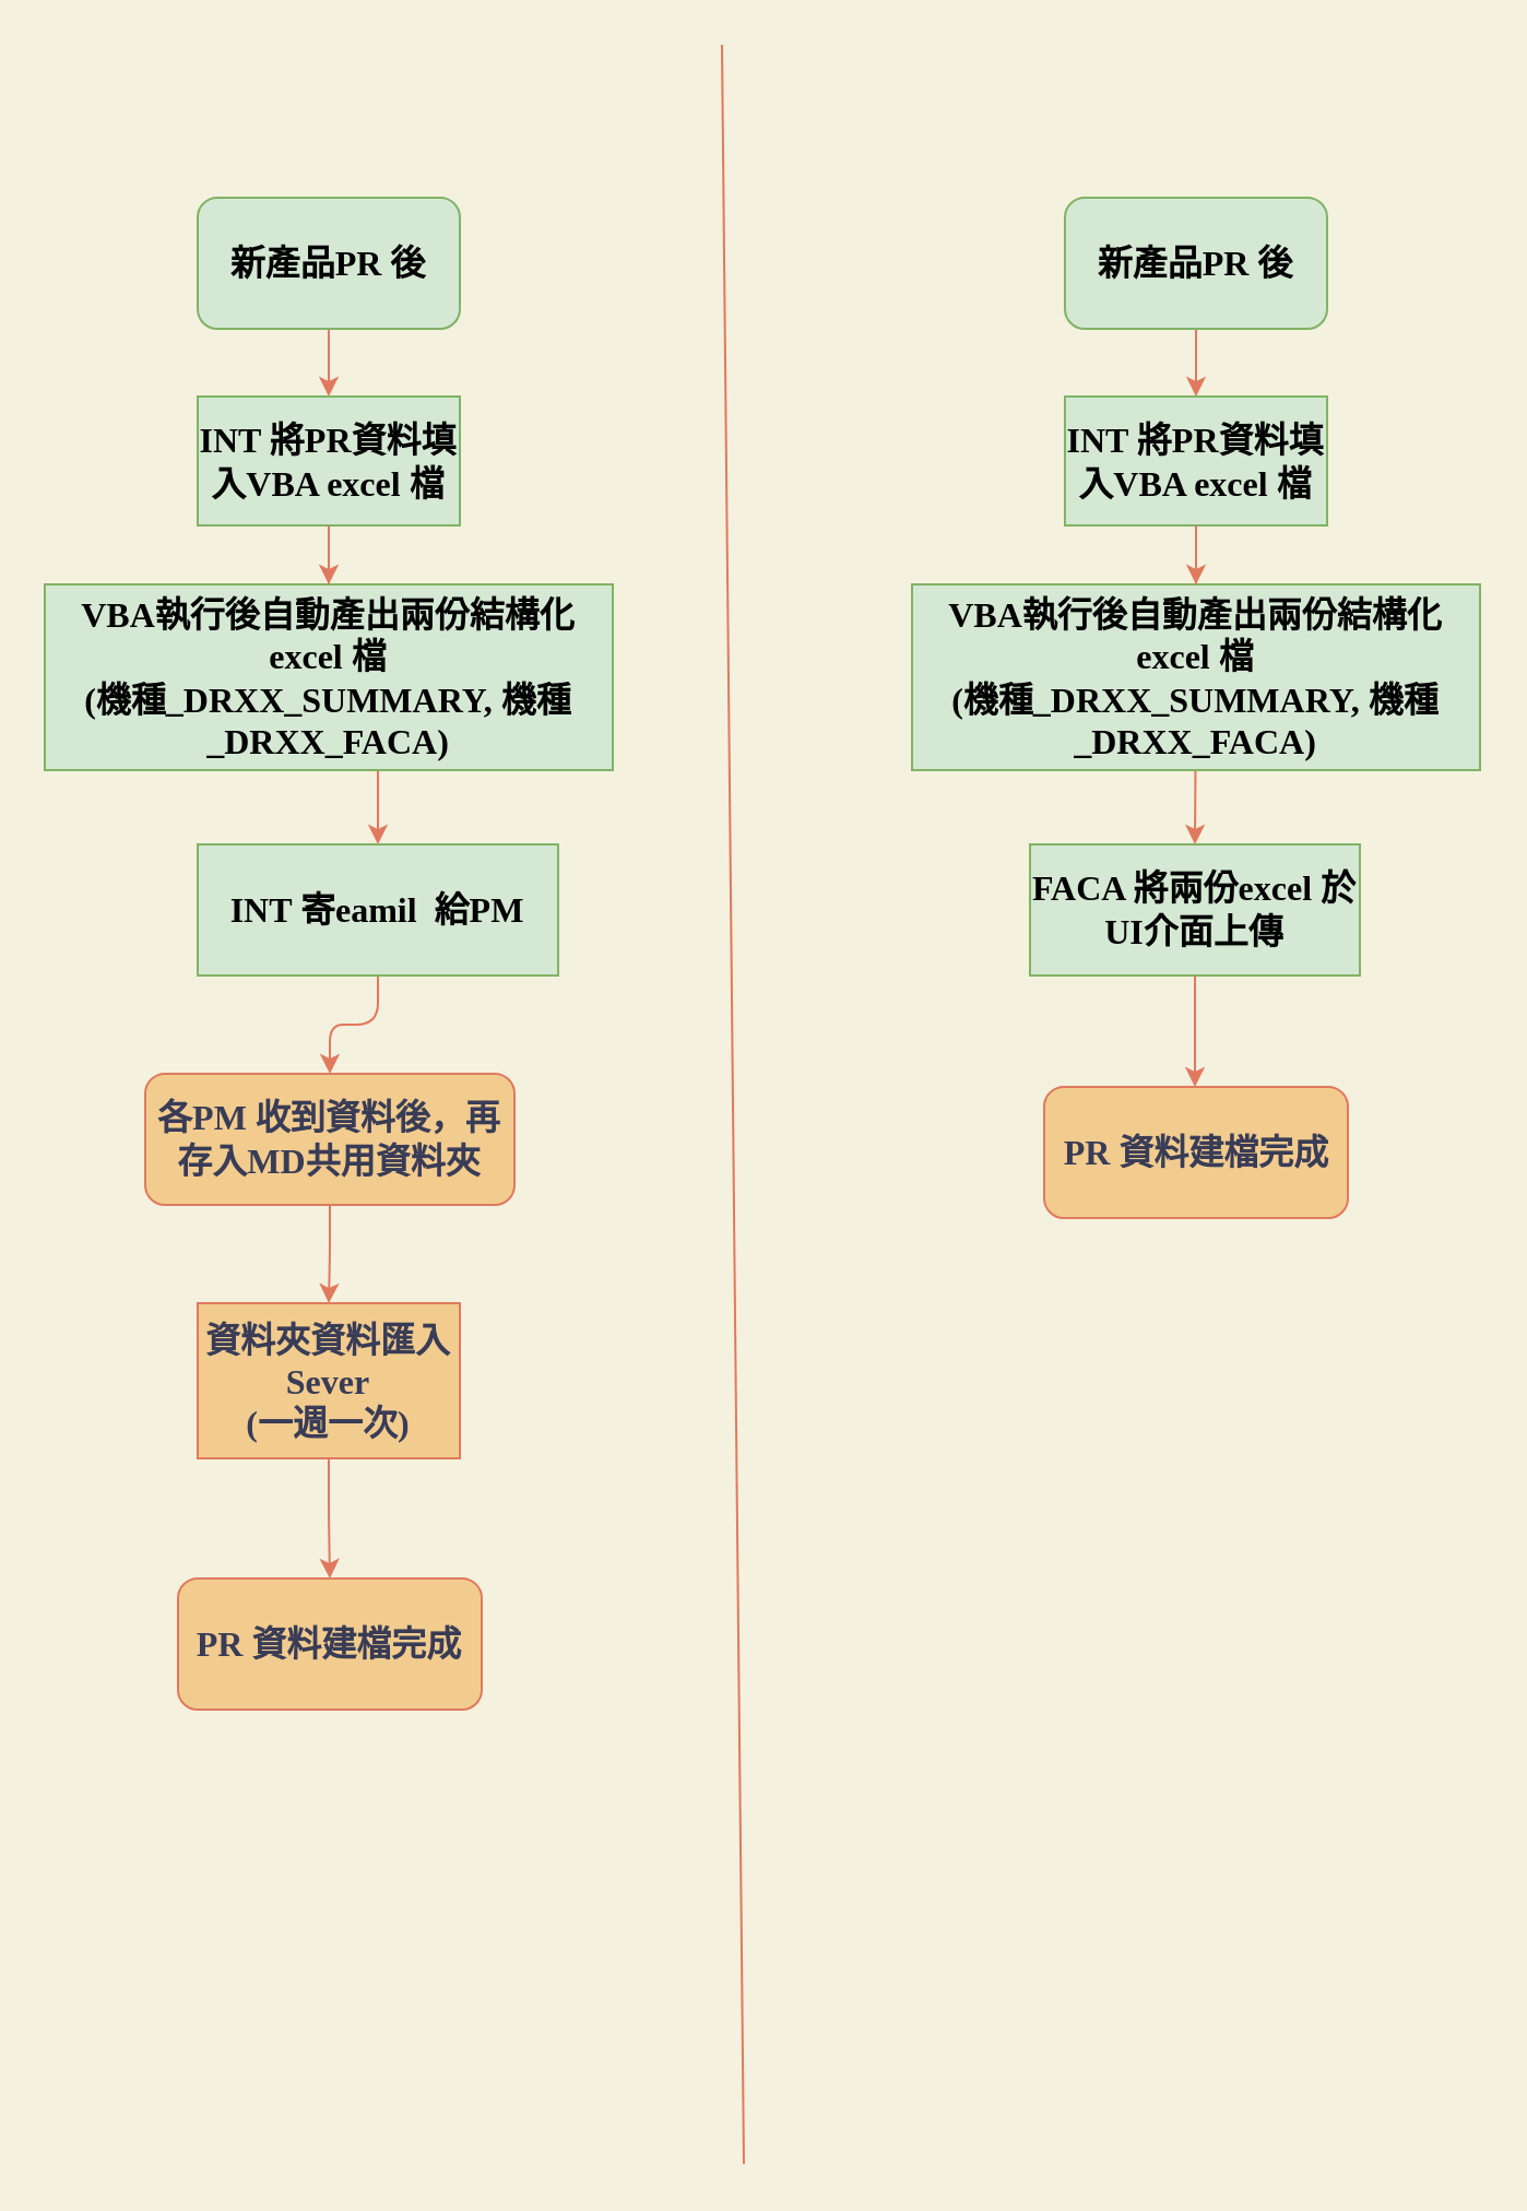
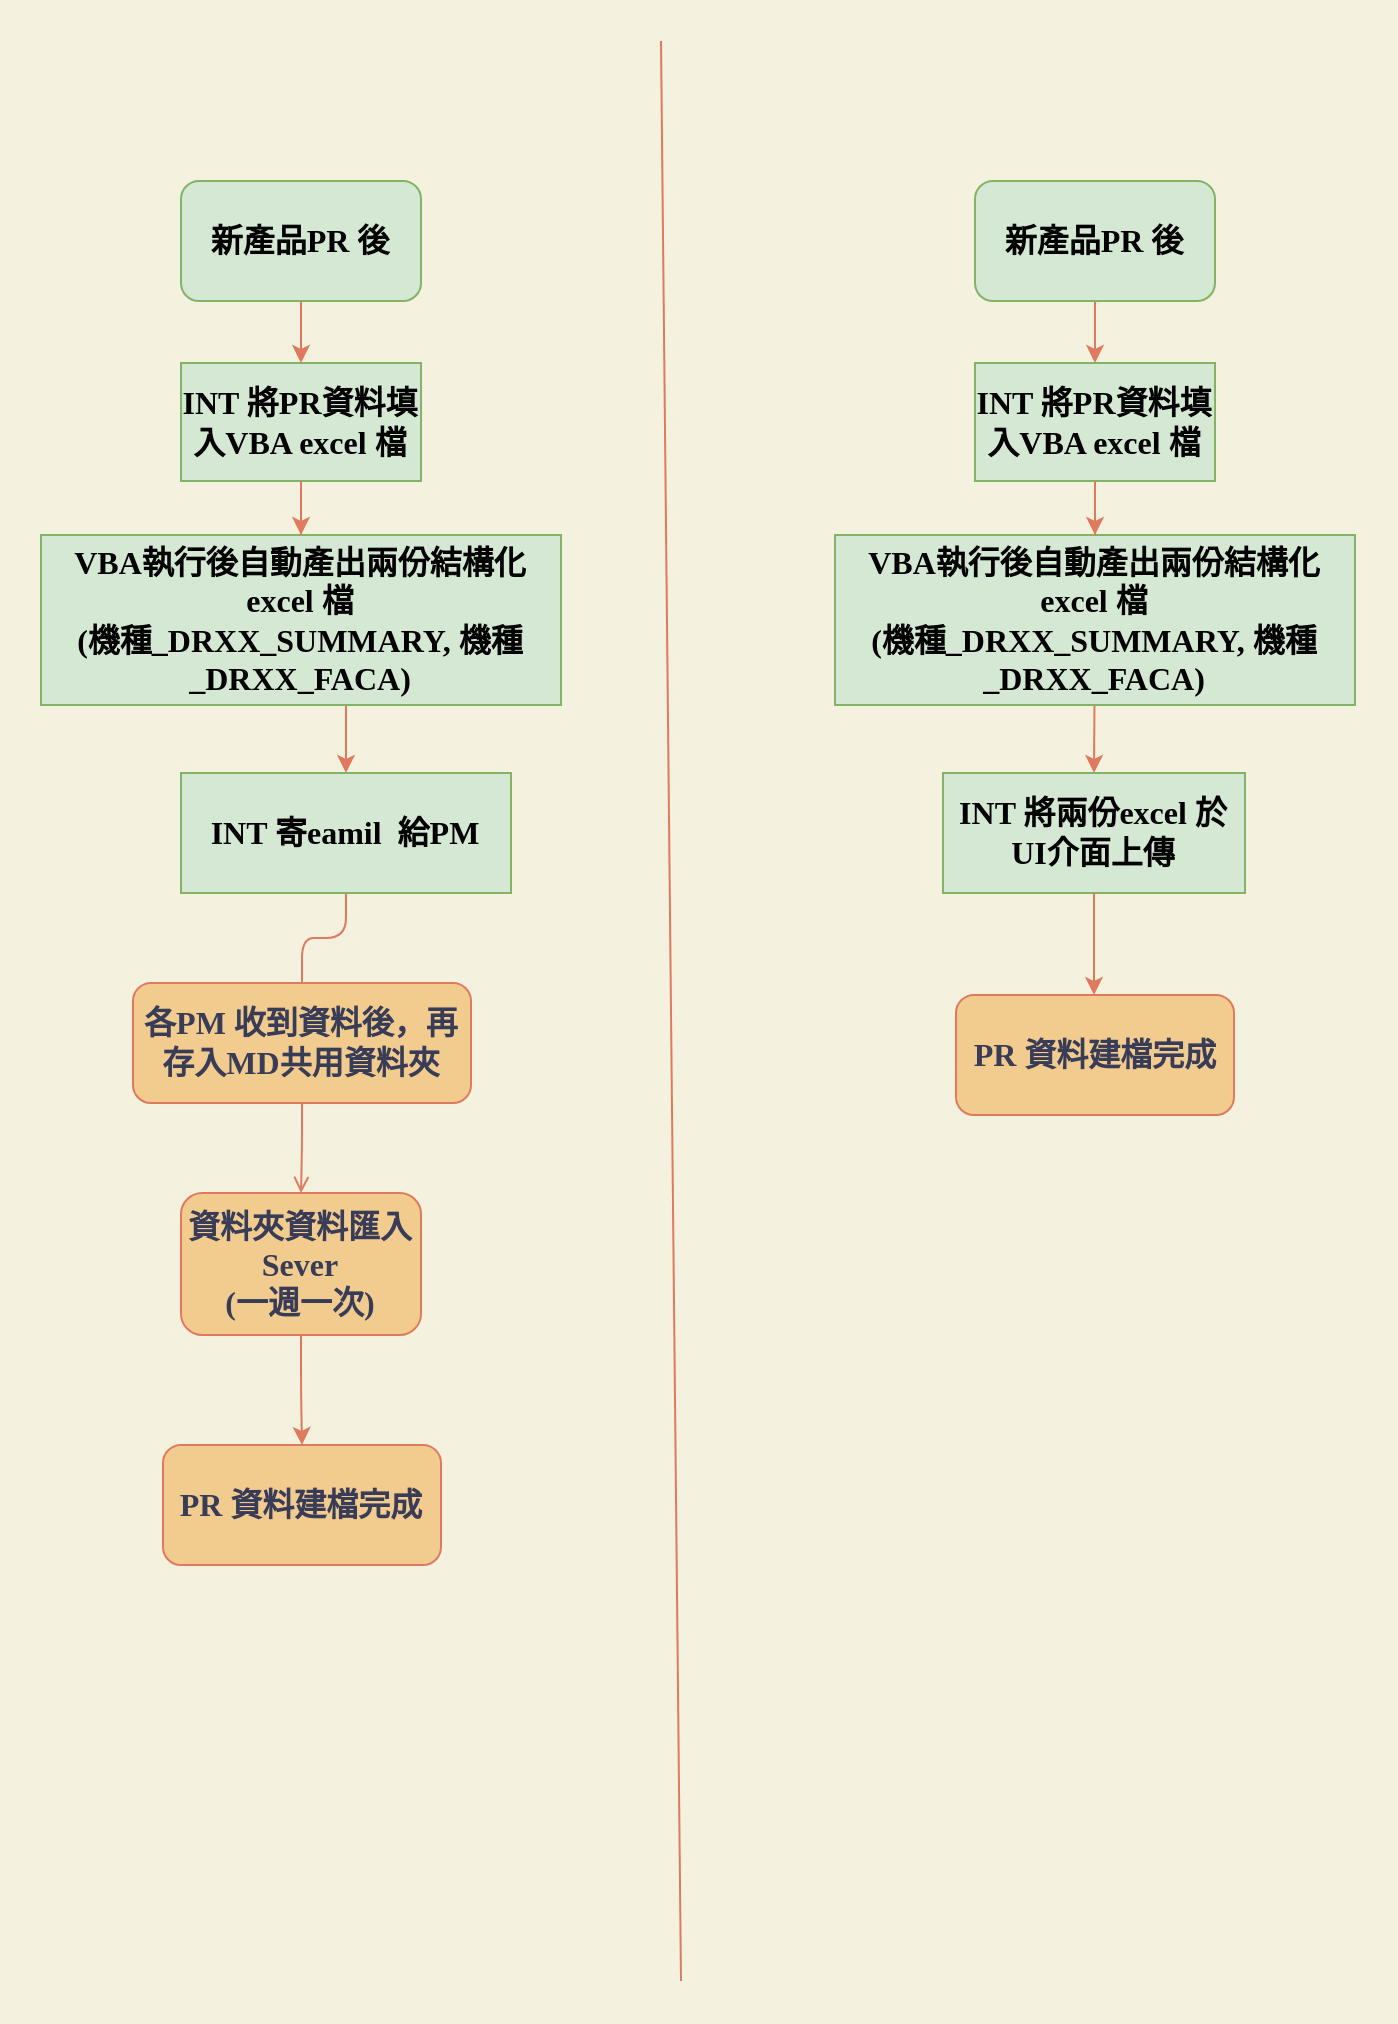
  <mxCell id="0" />
  <mxCell id="1" parent="0" />
  <mxCell id="2" value="" style="edgeStyle=orthogonalEdgeStyle;rounded=0;orthogonalLoop=1;jettySize=auto;html=1;fillColor=#F2CC8F;strokeColor=#E07A5F;fontSize=16;fontStyle=1;labelBackgroundColor=#F4F1DE;fontColor=#393C56;fontFamily=Comic Sans MS;" edge="1" parent="1" source="3" target="9"><mxGeometry relative="1" as="geometry" /></mxCell>
  <mxCell id="3" value="新產品PR 後" style="rounded=1;whiteSpace=wrap;html=1;fillColor=#d5e8d4;strokeColor=#82b366;fontSize=16;fontStyle=1;fontFamily=Comic Sans MS;" vertex="1" parent="1"><mxGeometry x="90" y="90" width="120" height="60" as="geometry" /></mxCell>
  <mxCell id="4" value="" style="edgeStyle=orthogonalEdgeStyle;rounded=0;orthogonalLoop=1;jettySize=auto;html=1;fillColor=#F2CC8F;strokeColor=#E07A5F;fontSize=16;fontStyle=1;labelBackgroundColor=#F4F1DE;fontColor=#393C56;fontFamily=Comic Sans MS;" edge="1" parent="1" source="9" target="6"><mxGeometry relative="1" as="geometry" /></mxCell>
  <mxCell id="5" value="" style="edgeStyle=orthogonalEdgeStyle;rounded=0;orthogonalLoop=1;jettySize=auto;html=1;startArrow=none;fillColor=#F2CC8F;strokeColor=#E07A5F;fontSize=16;fontStyle=1;labelBackgroundColor=#F4F1DE;fontColor=#393C56;fontFamily=Comic Sans MS;" edge="1" parent="1" source="9" target="8"><mxGeometry relative="1" as="geometry" /></mxCell>
  <mxCell id="6" value="VBA執行後自動產出&lt;span style=&quot;font-size: 16px;&quot;&gt;兩份結構化excel 檔&lt;/span&gt;&lt;br style=&quot;font-size: 16px;&quot;&gt;(機種_DRXX_SUMMARY, 機種_DRXX_FACA)" style="whiteSpace=wrap;html=1;rounded=0;fontSize=16;fontStyle=1;fillColor=#d5e8d4;strokeColor=#82b366;fontFamily=Comic Sans MS;" vertex="1" parent="1"><mxGeometry x="20" y="267" width="260" height="85" as="geometry" /></mxCell>
- <mxCell id="7" value="" style="edgeStyle=orthogonalEdgeStyle;curved=0;rounded=1;sketch=0;orthogonalLoop=1;jettySize=auto;html=1;fontColor=#393C56;strokeColor=#E07A5F;fillColor=#F2CC8F;fontFamily=Comic Sans MS;" edge="1" parent="1" source="8" target="13"><mxGeometry relative="1" as="geometry" /></mxCell>
+ <mxCell id="7" value="" style="edgeStyle=orthogonalEdgeStyle;curved=0;rounded=1;sketch=0;orthogonalLoop=1;jettySize=auto;html=1;fontColor=#393C56;strokeColor=#E07A5F;fillColor=#F2CC8F;fontFamily=Comic Sans MS;endArrow=none;" edge="1" parent="1" source="8" target="13"><mxGeometry relative="1" as="geometry" /></mxCell>
  <mxCell id="8" value="INT 寄eamil&amp;nbsp; 給PM" style="whiteSpace=wrap;html=1;rounded=0;fillColor=#d5e8d4;strokeColor=#82b366;fontSize=16;fontStyle=1;fontFamily=Comic Sans MS;" vertex="1" parent="1"><mxGeometry x="90" y="386" width="165" height="60" as="geometry" /></mxCell>
  <mxCell id="9" value="&lt;span style=&quot;font-size: 16px;&quot;&gt;INT 將PR資料填入VBA excel 檔&lt;/span&gt;" style="rounded=0;whiteSpace=wrap;html=1;fillColor=#d5e8d4;strokeColor=#82b366;fontSize=16;fontStyle=1;fontFamily=Comic Sans MS;" vertex="1" parent="1"><mxGeometry x="90" y="181" width="120" height="59" as="geometry" /></mxCell>
  <mxCell id="10" value="" style="edgeStyle=orthogonalEdgeStyle;rounded=0;orthogonalLoop=1;jettySize=auto;html=1;endArrow=none;fillColor=#F2CC8F;strokeColor=#E07A5F;fontSize=16;fontStyle=1;labelBackgroundColor=#F4F1DE;fontColor=#393C56;fontFamily=Comic Sans MS;" edge="1" parent="1" source="6" target="9"><mxGeometry relative="1" as="geometry"><mxPoint x="421" y="130" as="sourcePoint" /><mxPoint x="150" y="360" as="targetPoint" /></mxGeometry></mxCell>
  <mxCell id="11" value="" style="endArrow=none;html=1;labelBackgroundColor=#F4F1DE;strokeColor=#E07A5F;fontColor=#393C56;fontFamily=Comic Sans MS;" edge="1" parent="1"><mxGeometry width="50" height="50" relative="1" as="geometry"><mxPoint x="340" y="990" as="sourcePoint" /><mxPoint x="330" y="20" as="targetPoint" /></mxGeometry></mxCell>
- <mxCell id="12" value="" style="edgeStyle=orthogonalEdgeStyle;curved=0;rounded=1;sketch=0;orthogonalLoop=1;jettySize=auto;html=1;fontColor=#393C56;strokeColor=#E07A5F;fillColor=#F2CC8F;fontFamily=Comic Sans MS;" edge="1" parent="1" source="13" target="15"><mxGeometry relative="1" as="geometry" /></mxCell>
+ <mxCell id="12" value="" style="edgeStyle=orthogonalEdgeStyle;curved=0;rounded=1;sketch=0;orthogonalLoop=1;jettySize=auto;html=1;fontColor=#393C56;strokeColor=#E07A5F;fillColor=#F2CC8F;fontFamily=Comic Sans MS;endArrow=open;" edge="1" parent="1" source="13" target="15"><mxGeometry relative="1" as="geometry" /></mxCell>
  <mxCell id="13" value="各PM 收到資料後，再存入MD共用資料夾" style="whiteSpace=wrap;html=1;fontSize=16;fontColor=#393C56;fontStyle=1;strokeColor=#E07A5F;fillColor=#F2CC8F;fontFamily=Comic Sans MS;rounded=1;" vertex="1" parent="1"><mxGeometry x="66" y="491" width="169" height="60" as="geometry" /></mxCell>
  <mxCell id="14" value="" style="edgeStyle=orthogonalEdgeStyle;curved=0;rounded=1;sketch=0;orthogonalLoop=1;jettySize=auto;html=1;fontColor=#393C56;strokeColor=#E07A5F;fillColor=#F2CC8F;fontFamily=Comic Sans MS;" edge="1" parent="1" source="15" target="16"><mxGeometry relative="1" as="geometry" /></mxCell>
- <mxCell id="15" value="資料夾資料匯入Sever&lt;br&gt;(一週一次)" style="whiteSpace=wrap;html=1;rounded=0;fontSize=16;fontColor=#393C56;fontStyle=1;strokeColor=#E07A5F;fillColor=#F2CC8F;fontFamily=Comic Sans MS;" vertex="1" parent="1"><mxGeometry x="90" y="596" width="120" height="71" as="geometry" /></mxCell>
+ <mxCell id="15" value="資料夾資料匯入Sever&lt;br&gt;(一週一次)" style="whiteSpace=wrap;html=1;fontSize=16;fontColor=#393C56;fontStyle=1;strokeColor=#E07A5F;fillColor=#F2CC8F;fontFamily=Comic Sans MS;rounded=1;" vertex="1" parent="1"><mxGeometry x="90" y="596" width="120" height="71" as="geometry" /></mxCell>
  <mxCell id="16" value="&lt;font style=&quot;font-size: 16px&quot;&gt;&lt;b&gt;PR 資料建檔完成&lt;/b&gt;&lt;/font&gt;" style="rounded=1;whiteSpace=wrap;html=1;sketch=0;fontColor=#393C56;strokeColor=#E07A5F;fillColor=#F2CC8F;fontFamily=Comic Sans MS;" vertex="1" parent="1"><mxGeometry x="81" y="722" width="139" height="60" as="geometry" /></mxCell>
  <mxCell id="17" value="" style="edgeStyle=orthogonalEdgeStyle;rounded=0;orthogonalLoop=1;jettySize=auto;html=1;fillColor=#F2CC8F;strokeColor=#E07A5F;fontSize=16;fontStyle=1;labelBackgroundColor=#F4F1DE;fontColor=#393C56;fontFamily=Comic Sans MS;" edge="1" parent="1" source="18" target="23"><mxGeometry relative="1" as="geometry" /></mxCell>
  <mxCell id="18" value="新產品PR 後" style="rounded=1;whiteSpace=wrap;html=1;fillColor=#d5e8d4;strokeColor=#82b366;fontSize=16;fontStyle=1;fontFamily=Comic Sans MS;" vertex="1" parent="1"><mxGeometry x="487" y="90" width="120" height="60" as="geometry" /></mxCell>
  <mxCell id="19" value="" style="edgeStyle=orthogonalEdgeStyle;rounded=0;orthogonalLoop=1;jettySize=auto;html=1;fillColor=#F2CC8F;strokeColor=#E07A5F;fontSize=16;fontStyle=1;labelBackgroundColor=#F4F1DE;fontColor=#393C56;fontFamily=Comic Sans MS;" edge="1" parent="1" source="23" target="21"><mxGeometry relative="1" as="geometry" /></mxCell>
  <mxCell id="20" value="" style="edgeStyle=orthogonalEdgeStyle;rounded=0;orthogonalLoop=1;jettySize=auto;html=1;startArrow=none;fillColor=#F2CC8F;strokeColor=#E07A5F;fontSize=16;fontStyle=1;labelBackgroundColor=#F4F1DE;fontColor=#393C56;fontFamily=Comic Sans MS;" edge="1" parent="1" source="23" target="22"><mxGeometry relative="1" as="geometry" /></mxCell>
  <mxCell id="21" value="VBA執行後自動產出&lt;span style=&quot;font-size: 16px;&quot;&gt;兩份結構化excel 檔&lt;/span&gt;&lt;br style=&quot;font-size: 16px;&quot;&gt;(機種_DRXX_SUMMARY, 機種_DRXX_FACA)" style="whiteSpace=wrap;html=1;rounded=0;fontSize=16;fontStyle=1;fillColor=#d5e8d4;strokeColor=#82b366;fontFamily=Comic Sans MS;" vertex="1" parent="1"><mxGeometry x="417" y="267" width="260" height="85" as="geometry" /></mxCell>
- <mxCell id="22" value="FACA 將兩份excel 於UI介面上傳" style="whiteSpace=wrap;html=1;rounded=0;fillColor=#d5e8d4;strokeColor=#82b366;fontSize=16;fontStyle=1;fontFamily=Comic Sans MS;" vertex="1" parent="1"><mxGeometry x="471" y="386" width="151" height="60" as="geometry" /></mxCell>
+ <mxCell id="22" value="INT 將兩份excel 於UI介面上傳" style="whiteSpace=wrap;html=1;rounded=0;fillColor=#d5e8d4;strokeColor=#82b366;fontSize=16;fontStyle=1;fontFamily=Comic Sans MS;" vertex="1" parent="1"><mxGeometry x="471" y="386" width="151" height="60" as="geometry" /></mxCell>
  <mxCell id="23" value="&lt;span style=&quot;font-size: 16px;&quot;&gt;INT 將PR資料填入VBA excel 檔&lt;/span&gt;" style="rounded=0;whiteSpace=wrap;html=1;fillColor=#d5e8d4;strokeColor=#82b366;fontSize=16;fontStyle=1;fontFamily=Comic Sans MS;" vertex="1" parent="1"><mxGeometry x="487" y="181" width="120" height="59" as="geometry" /></mxCell>
  <mxCell id="24" value="" style="edgeStyle=orthogonalEdgeStyle;rounded=0;orthogonalLoop=1;jettySize=auto;html=1;endArrow=none;fillColor=#F2CC8F;strokeColor=#E07A5F;fontSize=16;fontStyle=1;labelBackgroundColor=#F4F1DE;fontColor=#393C56;fontFamily=Comic Sans MS;" edge="1" parent="1" source="21" target="23"><mxGeometry relative="1" as="geometry"><mxPoint x="818" y="130" as="sourcePoint" /><mxPoint x="547" y="360" as="targetPoint" /></mxGeometry></mxCell>
  <mxCell id="25" value="" style="edgeStyle=orthogonalEdgeStyle;curved=0;rounded=1;sketch=0;orthogonalLoop=1;jettySize=auto;html=1;fontColor=#393C56;strokeColor=#E07A5F;fillColor=#F2CC8F;fontFamily=Comic Sans MS;" edge="1" parent="1" target="26"><mxGeometry relative="1" as="geometry"><mxPoint x="546.5" y="446" as="sourcePoint" /></mxGeometry></mxCell>
  <mxCell id="26" value="&lt;font style=&quot;font-size: 16px&quot;&gt;&lt;b&gt;PR 資料建檔完成&lt;/b&gt;&lt;/font&gt;" style="rounded=1;whiteSpace=wrap;html=1;sketch=0;fontColor=#393C56;strokeColor=#E07A5F;fillColor=#F2CC8F;fontFamily=Comic Sans MS;" vertex="1" parent="1"><mxGeometry x="477.5" y="497" width="139" height="60" as="geometry" /></mxCell>
